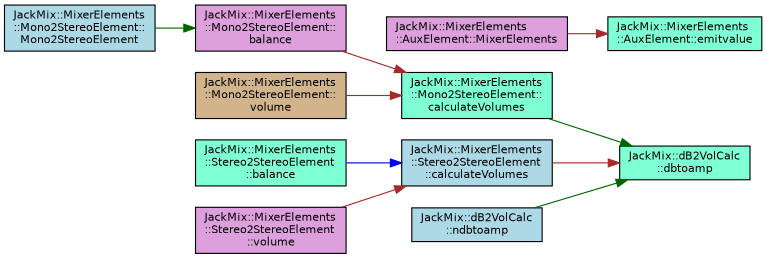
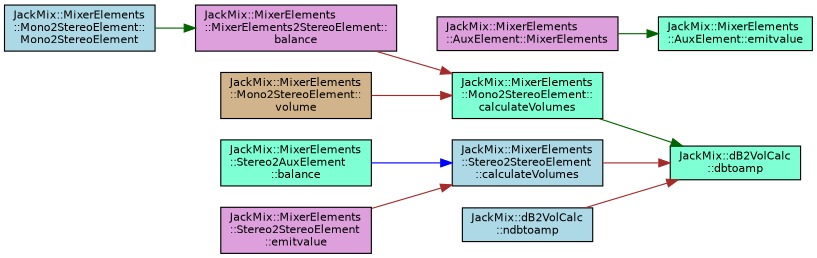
  digraph {
    rankdir=RL
    node [color=black fillcolor=aquamarine fontname=Helvetica fontsize=10 shape=record style=filled]
    edge [color=brown dir=back fontname=Helvetica fontsize=10 labelfontname=Helvetica labelfontsize=10 style=solid]
    n1 [fontcolor=black height=0.2 label="JackMix::dB2VolCalc\l::dbtoamp" width=0.4]
    n2 [height=0.2 label="JackMix::MixerElements\l::Mono2StereoElement::\lcalculateVolumes" width=0.4]
    n3 [fillcolor=lightblue height=0.2 label="JackMix::MixerElements\l::Stereo2StereoElement\l::calculateVolumes" width=0.4]
    n4 [fillcolor=lightblue height=0.2 label="JackMix::dB2VolCalc\l::ndbtoamp" width=0.4]
-   n5 [fillcolor=plum height=0.2 label="JackMix::MixerElements\l::Mono2StereoElement::\lbalance" width=0.4]
+   n5 [fillcolor=plum height=0.2 label="JackMix::MixerElements\l::MixerElements2StereoElement::\lbalance" width=0.4]
    n6 [fillcolor=tan height=0.2 label="JackMix::MixerElements\l::Mono2StereoElement::\lvolume" width=0.4]
-   n7 [height=0.2 label="JackMix::MixerElements\l::Stereo2StereoElement\l::balance" width=0.4]
-   n8 [fillcolor=plum height=0.2 label="JackMix::MixerElements\l::Stereo2StereoElement\l::volume" width=0.4]
+   n7 [height=0.2 label="JackMix::MixerElements\l::Stereo2AuxElement\l::balance" width=0.4]
+   n8 [fillcolor=plum height=0.2 label="JackMix::MixerElements\l::Stereo2StereoElement\l::emitvalue" width=0.4]
    n9 [height=0.2 label="JackMix::MixerElements\l::AuxElement::emitvalue" width=0.4]
    n10 [fillcolor=plum height=0.2 label="JackMix::MixerElements\l::AuxElement::MixerElements" width=0.4]
    n11 [fillcolor=lightblue height=0.2 label="JackMix::MixerElements\l::Mono2StereoElement::\lMono2StereoElement" width=0.4]
    n1 -> n2 [color=darkgreen]
    n1 -> n3
-   n1 -> n4 [color=darkgreen]
+   n1 -> n4
    n2 -> n5
    n2 -> n6
    n3 -> n7 [color=blue]
    n3 -> n8
    n5 -> n11 [color=darkgreen]
-   n9 -> n10
+   n9 -> n10 [color=darkgreen]
  }
